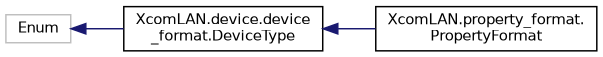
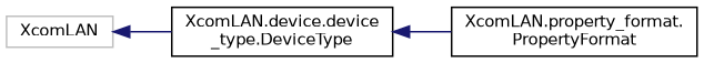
  digraph {
    rankdir=LR
    node [color=black fillcolor=white fontname=Helvetica fontsize=10 shape=record style=filled]
    edge [color=midnightblue dir=back fontname=Helvetica fontsize=10 labelfontname=Helvetica labelfontsize=10 style=solid]
-   n1 [color=grey75 height=0.2 label=Enum width=0.4]
-   n2 [height=0.2 label="XcomLAN.device.device\l_format.DeviceType" width=0.4]
+   n1 [color=grey75 height=0.2 label=XcomLAN width=0.4]
+   n2 [height=0.2 label="XcomLAN.device.device\l_type.DeviceType" width=0.4]
    n3 [height=0.2 label="XcomLAN.property_format.\lPropertyFormat" width=0.4]
    n1 -> n2
    n2 -> n3
  }
